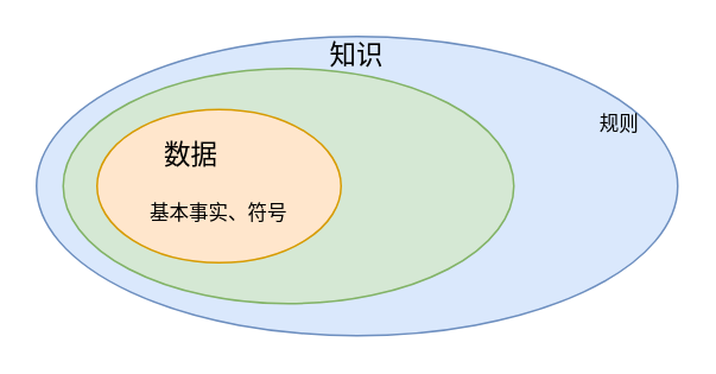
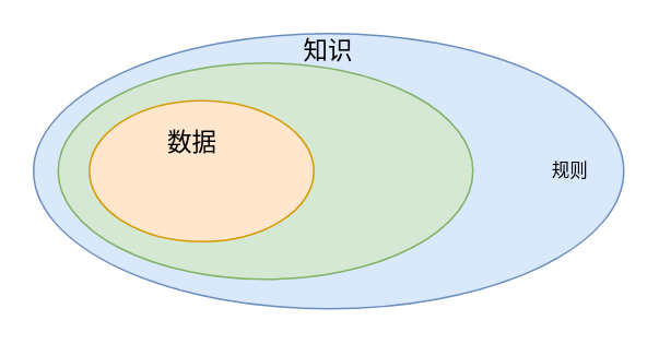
  <mxCell id="0" />
  <mxCell id="1" parent="0" />
  <mxCell id="2" value="" style="group" vertex="1" connectable="0" parent="1"><mxGeometry x="20" y="20" width="360" height="168" as="geometry" /></mxCell>
  <mxCell id="3" value="" style="ellipse;whiteSpace=wrap;html=1;fillColor=#dae8fc;strokeColor=#6c8ebf;" vertex="1" parent="2"><mxGeometry width="360" height="168" as="geometry" /></mxCell>
  <mxCell id="4" value="" style="ellipse;whiteSpace=wrap;html=1;fillColor=#d5e8d4;strokeColor=#82b366;" vertex="1" parent="2"><mxGeometry x="15" y="18" width="253" height="132" as="geometry" /></mxCell>
  <mxCell id="5" value="" style="ellipse;whiteSpace=wrap;html=1;fillColor=#ffe6cc;strokeColor=#d79b00;" vertex="1" parent="2"><mxGeometry x="34" y="41" width="137" height="86" as="geometry" /></mxCell>
- <mxCell id="6" value="&lt;font style=&quot;font-size: 15px&quot;&gt;数据&lt;/font&gt;" style="text;html=1;strokeColor=none;fillColor=none;align=center;verticalAlign=middle;whiteSpace=wrap;rounded=0;" vertex="1" parent="2"><mxGeometry x="67" y="56" width="40" height="20" as="geometry" /></mxCell>
- <mxCell id="7" value="&lt;font style=&quot;font-size: 11px&quot;&gt;基本事实、符号&lt;/font&gt;" style="text;html=1;strokeColor=none;fillColor=none;align=center;verticalAlign=middle;whiteSpace=wrap;rounded=0;" vertex="1" parent="2"><mxGeometry x="46" y="89" width="113" height="20" as="geometry" /></mxCell>
+ <mxCell id="6" value="&lt;font style=&quot;font-size: 15px&quot;&gt;数据&lt;/font&gt;" style="text;html=1;strokeColor=none;fillColor=none;align=center;verticalAlign=middle;whiteSpace=wrap;rounded=0;" vertex="1" parent="2"><mxGeometry x="77" y="56" width="40" height="20" as="geometry" /></mxCell>
  <mxCell id="8" value="&lt;font style=&quot;font-size: 15px&quot;&gt;知识&lt;/font&gt;" style="text;html=1;strokeColor=none;fillColor=none;align=center;verticalAlign=middle;whiteSpace=wrap;rounded=0;" vertex="1" parent="2"><mxGeometry x="160" width="40" height="20" as="geometry" /></mxCell>
- <mxCell id="9" value="&lt;span style=&quot;font-size: 11px&quot;&gt;规则&lt;/span&gt;" style="text;html=1;strokeColor=none;fillColor=none;align=center;verticalAlign=middle;whiteSpace=wrap;rounded=0;" vertex="1" parent="2"><mxGeometry x="299.5" y="39" width="55" height="20" as="geometry" /></mxCell>
+ <mxCell id="9" value="&lt;span style=&quot;font-size: 11px&quot;&gt;规则&lt;/span&gt;" style="text;html=1;strokeColor=none;fillColor=none;align=center;verticalAlign=middle;whiteSpace=wrap;rounded=0;" vertex="1" parent="2"><mxGeometry x="299.5" y="74" width="55" height="20" as="geometry" /></mxCell>
